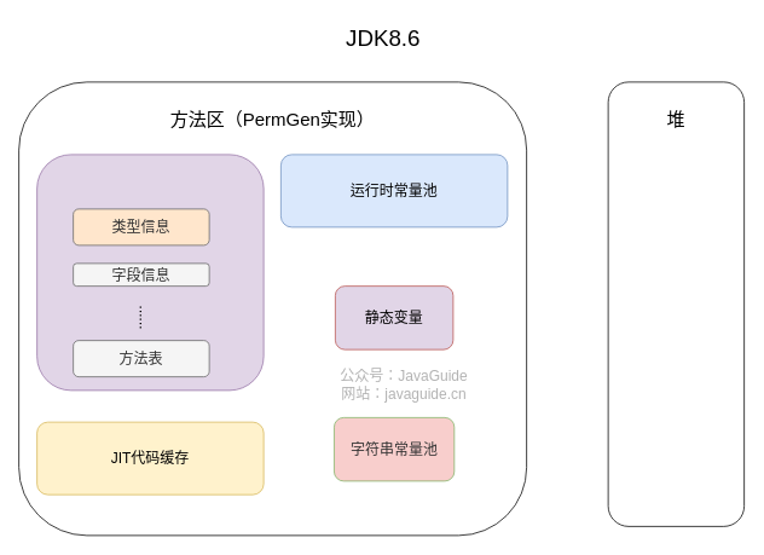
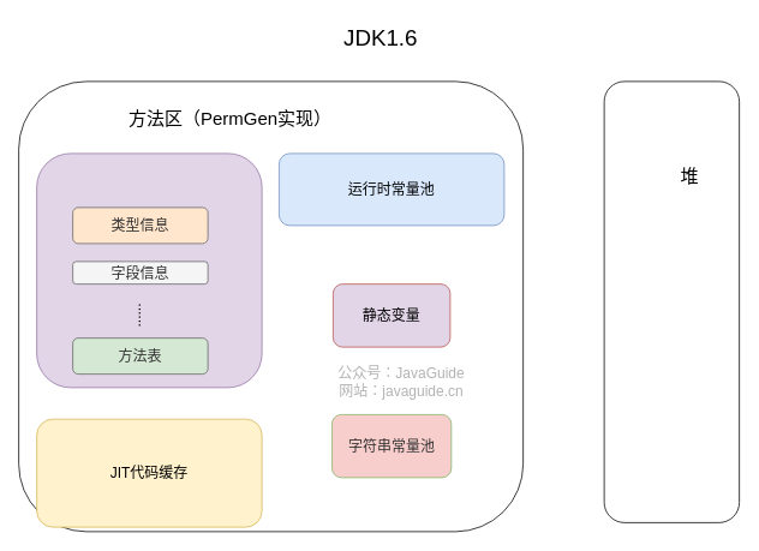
  <mxCell id="0" />
  <mxCell id="1" parent="0" />
  <mxCell id="2" value="" style="rounded=1;whiteSpace=wrap;html=1;sketch=0;fontSize=16;glass=0;shadow=0;" parent="1" vertex="1"><mxGeometry x="20" y="90" width="560" height="500" as="geometry" /></mxCell>
  <mxCell id="3" value="" style="rounded=1;whiteSpace=wrap;html=1;sketch=0;fontSize=16;" parent="1" vertex="1"><mxGeometry x="670" y="90" width="150" height="490" as="geometry" /></mxCell>
  <mxCell id="4" value="静态变量" style="rounded=1;whiteSpace=wrap;html=1;fillColor=#e1d5e7;strokeColor=#b85450;sketch=0;fontSize=16;" parent="1" vertex="1"><mxGeometry x="369" y="315" width="130" height="70" as="geometry" /></mxCell>
  <mxCell id="5" value="&lt;span style=&quot;color: rgb(51, 51, 51); font-size: 16px;&quot;&gt;字符串常量池&lt;/span&gt;" style="rounded=1;whiteSpace=wrap;html=1;fillColor=#f8cecc;strokeColor=#82b366;sketch=0;fontSize=16;" parent="1" vertex="1"><mxGeometry x="367.75" y="460" width="132.5" height="70" as="geometry" /></mxCell>
  <mxCell id="6" value="" style="rounded=1;whiteSpace=wrap;html=1;fillColor=#dae8fc;strokeColor=#6c8ebf;sketch=0;fontSize=16;glass=0;shadow=0;" parent="1" vertex="1"><mxGeometry x="309" y="170" width="250" height="80" as="geometry" /></mxCell>
  <mxCell id="7" value="运行时常量池" style="text;html=1;strokeColor=none;fillColor=none;align=center;verticalAlign=middle;whiteSpace=wrap;rounded=1;fontSize=16;sketch=0;glass=0;shadow=0;" parent="1" vertex="1"><mxGeometry x="294" y="200" width="280" height="20" as="geometry" /></mxCell>
- <mxCell id="8" value="JIT代码缓存" style="rounded=1;whiteSpace=wrap;html=1;fillColor=#fff2cc;strokeColor=#d6b656;sketch=0;fontSize=16;glass=0;shadow=0;" parent="1" vertex="1"><mxGeometry x="40" y="465" width="250" height="80" as="geometry" /></mxCell>
+ <mxCell id="8" value="JIT代码缓存" style="rounded=1;whiteSpace=wrap;html=1;fillColor=#fff2cc;strokeColor=#d6b656;sketch=0;fontSize=16;glass=0;shadow=0;" parent="1" vertex="1"><mxGeometry x="40" y="465" width="250" height="120" as="geometry" /></mxCell>
  <mxCell id="9" value="" style="rounded=1;whiteSpace=wrap;html=1;fillColor=#e1d5e7;strokeColor=#9673a6;sketch=0;fontSize=16;glass=0;shadow=0;" parent="1" vertex="1"><mxGeometry x="40" y="170" width="250" height="260" as="geometry" /></mxCell>
  <mxCell id="10" value="类型信息" style="rounded=1;whiteSpace=wrap;html=1;fillColor=#ffe6cc;strokeColor=#666666;sketch=0;fontSize=16;fontColor=#333333;glass=0;shadow=0;" parent="1" vertex="1"><mxGeometry x="80" y="230" width="150" height="40" as="geometry" /></mxCell>
  <mxCell id="11" value="字段信息" style="rounded=1;whiteSpace=wrap;html=1;fillColor=#f5f5f5;strokeColor=#666666;sketch=0;fontSize=16;fontColor=#333333;glass=0;shadow=0;" parent="1" vertex="1"><mxGeometry x="80" y="290" width="150" height="25" as="geometry" /></mxCell>
- <mxCell id="12" value="方法表" style="rounded=1;whiteSpace=wrap;html=1;fillColor=#f5f5f5;strokeColor=#666666;sketch=0;fontSize=16;fontColor=#333333;glass=0;shadow=0;" parent="1" vertex="1"><mxGeometry x="80" y="375" width="150" height="40" as="geometry" /></mxCell>
+ <mxCell id="12" value="方法表" style="rounded=1;whiteSpace=wrap;html=1;fillColor=#d5e8d4;strokeColor=#666666;sketch=0;fontSize=16;fontColor=#333333;glass=0;shadow=0;" parent="1" vertex="1"><mxGeometry x="80" y="375" width="150" height="40" as="geometry" /></mxCell>
  <mxCell id="13" value="......" style="text;html=1;strokeColor=none;fillColor=none;align=center;verticalAlign=middle;whiteSpace=wrap;rounded=1;fontSize=16;horizontal=0;sketch=0;glass=1;shadow=0;" parent="1" vertex="1"><mxGeometry x="130" y="340" width="40" height="20" as="geometry" /></mxCell>
- <mxCell id="14" value="方法区（PermGen实现）" style="text;html=1;strokeColor=none;fillColor=none;align=center;verticalAlign=middle;whiteSpace=wrap;rounded=1;fontSize=20;sketch=0;glass=1;shadow=0;" parent="1" vertex="1"><mxGeometry x="150" y="120" width="300" height="20" as="geometry" /></mxCell>
- <mxCell id="15" value="&lt;span style=&quot;color: rgb(0 , 0 , 0) ; font-family: &amp;#34;helvetica&amp;#34; ; font-size: 25px ; font-style: normal ; font-weight: 400 ; letter-spacing: normal ; text-align: center ; text-indent: 0px ; text-transform: none ; word-spacing: 0px ; display: inline ; float: none&quot;&gt;JDK8.6&lt;/span&gt;" style="text;whiteSpace=wrap;html=1;sketch=0;rounded=1;" parent="1" vertex="1"><mxGeometry x="379" y="20" width="110" height="30" as="geometry" /></mxCell>
- <mxCell id="16" value="堆" style="text;html=1;strokeColor=none;fillColor=none;align=center;verticalAlign=middle;whiteSpace=wrap;rounded=1;fontSize=20;sketch=0;glass=1;shadow=0;" parent="1" vertex="1"><mxGeometry x="715" y="120" width="60" height="20" as="geometry" /></mxCell>
+ <mxCell id="14" value="方法区（PermGen实现）" style="text;html=1;strokeColor=none;fillColor=none;align=center;verticalAlign=middle;whiteSpace=wrap;rounded=1;fontSize=20;sketch=0;glass=1;shadow=0;" parent="1" vertex="1"><mxGeometry x="105" y="120" width="300" height="20" as="geometry" /></mxCell>
+ <mxCell id="15" value="&lt;span style=&quot;color: rgb(0 , 0 , 0) ; font-family: &amp;#34;helvetica&amp;#34; ; font-size: 25px ; font-style: normal ; font-weight: 400 ; letter-spacing: normal ; text-align: center ; text-indent: 0px ; text-transform: none ; word-spacing: 0px ; display: inline ; float: none&quot;&gt;JDK1.6&lt;/span&gt;" style="text;whiteSpace=wrap;html=1;sketch=0;rounded=1;" parent="1" vertex="1"><mxGeometry x="379" y="20" width="110" height="30" as="geometry" /></mxCell>
+ <mxCell id="16" value="堆" style="text;html=1;strokeColor=none;fillColor=none;align=center;verticalAlign=middle;whiteSpace=wrap;rounded=1;fontSize=20;sketch=0;glass=1;shadow=0;" parent="1" vertex="1"><mxGeometry x="735" y="185" width="60" height="20" as="geometry" /></mxCell>
  <mxCell id="17" value="公众号：JavaGuide&lt;br style=&quot;font-size: 16px;&quot;&gt;网站：javaguide.cn" style="text;html=1;strokeColor=none;fillColor=none;align=center;verticalAlign=middle;whiteSpace=wrap;rounded=0;labelBackgroundColor=none;fontSize=16;fontColor=#B3B3B3;rotation=0;sketch=0;shadow=0;" vertex="1" parent="1"><mxGeometry x="360" y="400" width="170" height="47.5" as="geometry" /></mxCell>
